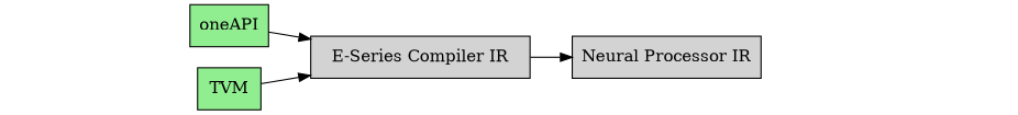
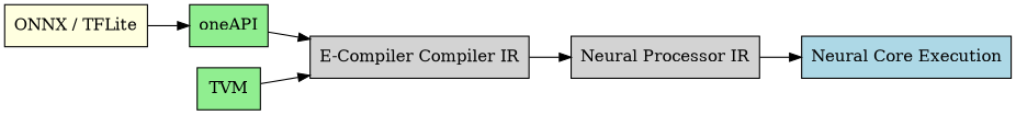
  digraph {
    rankdir=LR
    node [fillcolor=lightgreen shape=box style=filled]
+   "ONNX / TFLite" [fillcolor=lightyellow]
    oneAPI
-   "E-Series Compiler IR" [fillcolor=lightgray]
+   "E-Series Compiler IR" [fillcolor=lightgray label="E-Compiler Compiler IR"]
    TVM
    n5 [fillcolor=lightgray label="Neural Processor IR"]
+   "Neural Core Execution" [fillcolor=lightblue]
+   "ONNX / TFLite" -> oneAPI
    oneAPI -> "E-Series Compiler IR"
    "E-Series Compiler IR" -> n5
    TVM -> "E-Series Compiler IR"
+   n5 -> "Neural Core Execution"
  }
